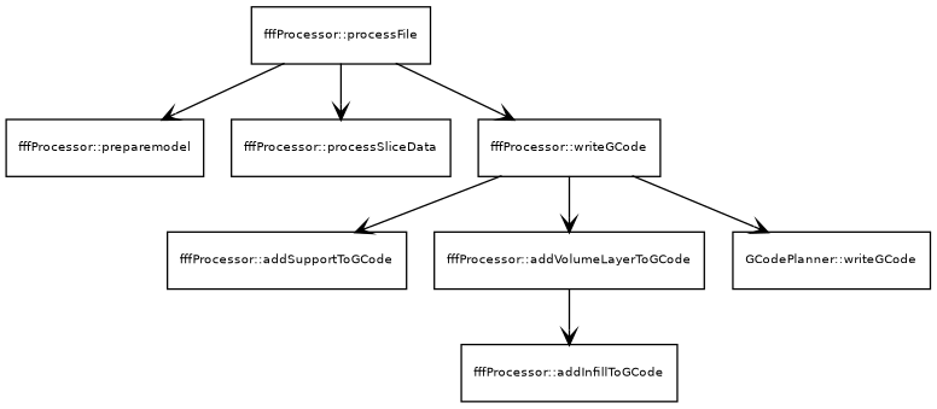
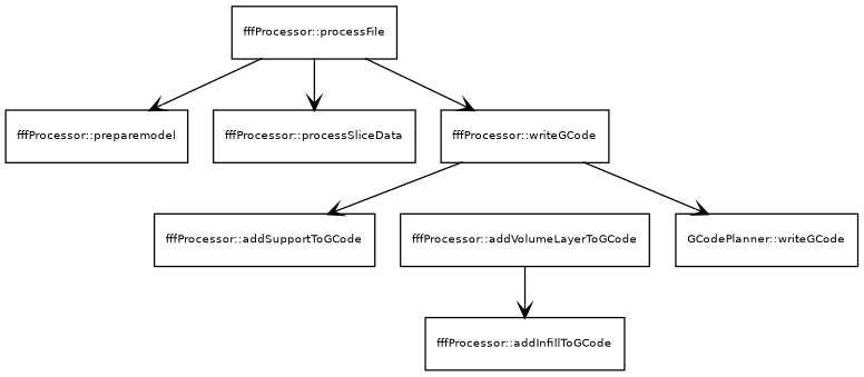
  digraph {
    fontname="Bitstream Vera Sans"
    fontsize=8
    node [fontname="Bitstream Vera Sans" fontsize=8 shape=record]
    edge [arrowhead=open fontname="Bitstream Vera Sans" fontsize=8]
    n1 [label="fffProcessor::processFile"]
    n2 [label="fffProcessor::preparemodel"]
    n3 [label="fffProcessor::processSliceData"]
    n4 [label="fffProcessor::writeGCode"]
    n5 [label="fffProcessor::addSupportToGCode"]
    n6 [label="fffProcessor::addVolumeLayerToGCode"]
    n7 [label="GCodePlanner::writeGCode"]
    n8 [label="fffProcessor::addInfillToGCode"]
    n1 -> n2
    n1 -> n3
    n1 -> n4
    n4 -> n5
-   n4 -> n6
    n4 -> n7
    n6 -> n8
  }
